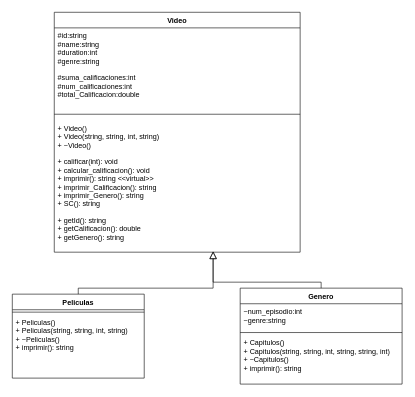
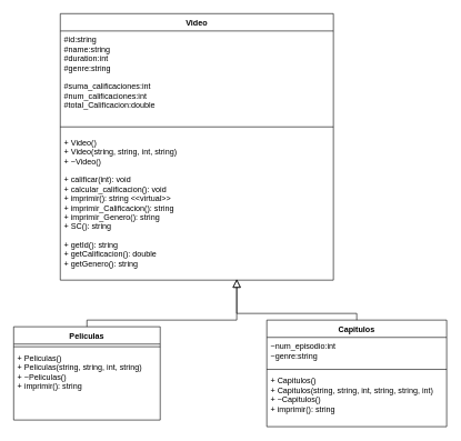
  <mxCell id="0" />
  <mxCell id="1" parent="0" />
  <mxCell id="2" value="Video" style="swimlane;fontStyle=1;align=center;verticalAlign=top;childLayout=stackLayout;horizontal=1;startSize=26;horizontalStack=0;resizeParent=1;resizeParentMax=0;resizeLast=0;collapsible=1;marginBottom=0;" vertex="1" parent="1"><mxGeometry x="90" width="410" height="400" as="geometry" y="20" /></mxCell>
  <mxCell id="3" value="#id:string&#10;#name:string&#10;#duration:int&#10;#genre:string&#10;&#10;#suma_calificaciones:int&#10;#num_calificaciones:int&#10;#total_Calificacion:double&#10;" style="text;strokeColor=none;fillColor=none;align=left;verticalAlign=top;spacingLeft=4;spacingRight=4;overflow=hidden;rotatable=0;points=[[0,0.5],[1,0.5]];portConstraint=eastwest;" vertex="1" parent="2"><mxGeometry y="26" width="410" height="134" as="geometry" /></mxCell>
  <mxCell id="4" value="" style="line;strokeWidth=1;fillColor=none;align=left;verticalAlign=middle;spacingTop=-1;spacingLeft=3;spacingRight=3;rotatable=0;labelPosition=right;points=[];portConstraint=eastwest;strokeColor=inherit;" vertex="1" parent="2"><mxGeometry y="160" width="410" height="20" as="geometry" /></mxCell>
  <mxCell id="5" value="+ Video()&#10;+ Video(string, string, int, string)&#10;+ ~Video()&#10;&#10;+ calificar(int): void&#10;+ calcular_calificacion(): void&#10;+ imprimir(): string &lt;&lt;virtual&gt;&gt;&#10;+ imprimir_Calificacion(): string&#10;+ imprimir_Genero(): string&#10;+ SC(): string&#10;&#10;+ getId(): string&#10;+ getCalificacion(): double&#10;+ getGenero(): string&#10;" style="text;strokeColor=none;fillColor=none;align=left;verticalAlign=top;spacingLeft=4;spacingRight=4;overflow=hidden;rotatable=0;points=[[0,0.5],[1,0.5]];portConstraint=eastwest;" vertex="1" parent="2"><mxGeometry y="180" width="410" height="220" as="geometry" /></mxCell>
  <mxCell id="6" value="Peliculas" style="swimlane;fontStyle=1;align=center;verticalAlign=top;childLayout=stackLayout;horizontal=1;startSize=26;horizontalStack=0;resizeParent=1;resizeParentMax=0;resizeLast=0;collapsible=1;marginBottom=0;" vertex="1" parent="1"><mxGeometry x="20" y="490" width="220" height="140" as="geometry" /></mxCell>
  <mxCell id="7" value="" style="line;strokeWidth=1;fillColor=none;align=left;verticalAlign=middle;spacingTop=-1;spacingLeft=3;spacingRight=3;rotatable=0;labelPosition=right;points=[];portConstraint=eastwest;strokeColor=inherit;" vertex="1" parent="6"><mxGeometry y="26" width="220" height="8" as="geometry" /></mxCell>
  <mxCell id="8" value="+ Peliculas()&#10;+ Peliculas(string, string, int, string)&#10;+ ~Peliculas()&#10;+ imprimir(): string&#10;" style="text;strokeColor=none;fillColor=none;align=left;verticalAlign=top;spacingLeft=4;spacingRight=4;overflow=hidden;rotatable=0;points=[[0,0.5],[1,0.5]];portConstraint=eastwest;" vertex="1" parent="6"><mxGeometry y="34" width="220" height="106" as="geometry" /></mxCell>
- <mxCell id="9" value="Genero" style="swimlane;fontStyle=1;align=center;verticalAlign=top;childLayout=stackLayout;horizontal=1;startSize=26;horizontalStack=0;resizeParent=1;resizeParentMax=0;resizeLast=0;collapsible=1;marginBottom=0;" vertex="1" parent="1"><mxGeometry x="400" y="480" width="270" height="160" as="geometry" /></mxCell>
+ <mxCell id="9" value="Capitulos" style="swimlane;fontStyle=1;align=center;verticalAlign=top;childLayout=stackLayout;horizontal=1;startSize=26;horizontalStack=0;resizeParent=1;resizeParentMax=0;resizeLast=0;collapsible=1;marginBottom=0;" vertex="1" parent="1"><mxGeometry x="400" y="480" width="270" height="160" as="geometry" /></mxCell>
  <mxCell id="10" value="~num_episodio:int&#10;~genre:string" style="text;strokeColor=none;fillColor=none;align=left;verticalAlign=top;spacingLeft=4;spacingRight=4;overflow=hidden;rotatable=0;points=[[0,0.5],[1,0.5]];portConstraint=eastwest;" vertex="1" parent="9"><mxGeometry y="26" width="270" height="44" as="geometry" /></mxCell>
  <mxCell id="11" value="" style="line;strokeWidth=1;fillColor=none;align=left;verticalAlign=middle;spacingTop=-1;spacingLeft=3;spacingRight=3;rotatable=0;labelPosition=right;points=[];portConstraint=eastwest;strokeColor=inherit;" vertex="1" parent="9"><mxGeometry y="70" width="270" height="8" as="geometry" /></mxCell>
  <mxCell id="12" value="+ Capitulos()&#10;+ Capitulos(string, string, int, string, string, int)&#10;+ ~Capitulos()&#10;+ imprimir(): string&#10;" style="text;strokeColor=none;fillColor=none;align=left;verticalAlign=top;spacingLeft=4;spacingRight=4;overflow=hidden;rotatable=0;points=[[0,0.5],[1,0.5]];portConstraint=eastwest;" vertex="1" parent="9"><mxGeometry y="78" width="270" height="82" as="geometry" /></mxCell>
  <mxCell id="13" value="" style="endArrow=block;endSize=10;endFill=0;shadow=0;strokeWidth=1;rounded=0;edgeStyle=elbowEdgeStyle;elbow=vertical;exitX=0.5;exitY=0;exitDx=0;exitDy=0;entryX=0.646;entryY=0.996;entryDx=0;entryDy=0;entryPerimeter=0;" edge="1" parent="1" source="6" target="5"><mxGeometry width="160" relative="1" as="geometry"><mxPoint x="120" y="570" as="sourcePoint" /><mxPoint x="258" y="460" as="targetPoint" /><Array as="points"><mxPoint x="260" y="480" /></Array></mxGeometry></mxCell>
  <mxCell id="14" value="" style="endArrow=block;endSize=10;endFill=0;shadow=0;strokeWidth=1;rounded=0;edgeStyle=elbowEdgeStyle;elbow=vertical;exitX=0.5;exitY=0;exitDx=0;exitDy=0;entryX=0.646;entryY=0.993;entryDx=0;entryDy=0;entryPerimeter=0;" edge="1" parent="1" source="9" target="5"><mxGeometry width="160" relative="1" as="geometry"><mxPoint x="480" y="550" as="sourcePoint" /><mxPoint x="310" y="470" as="targetPoint" /><Array as="points"><mxPoint x="240" y="470" /><mxPoint x="390" y="500" /><mxPoint x="335" y="500" /><mxPoint x="370" y="490" /><mxPoint x="320" y="460" /><mxPoint x="280" y="490" /></Array></mxGeometry></mxCell>
